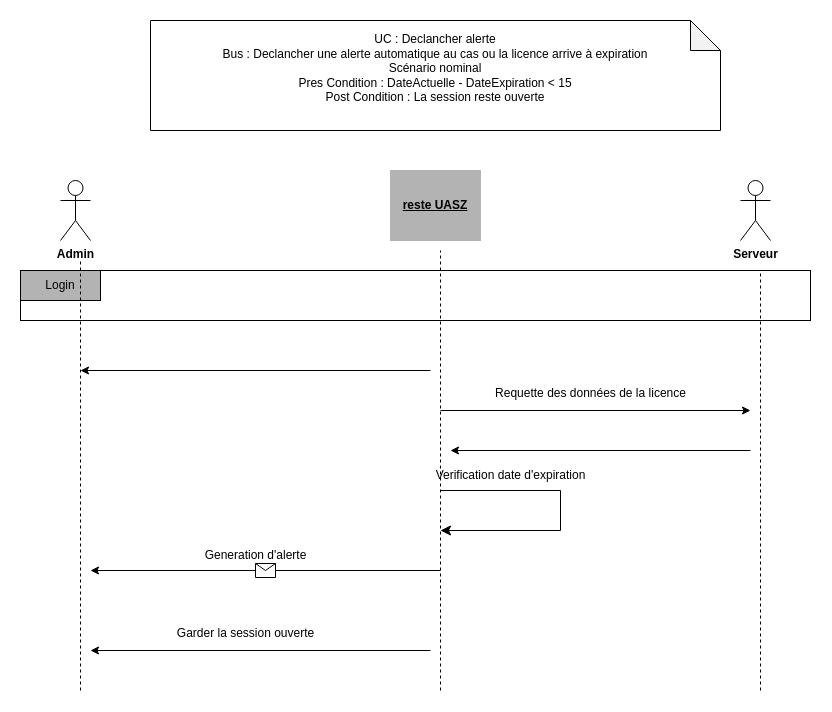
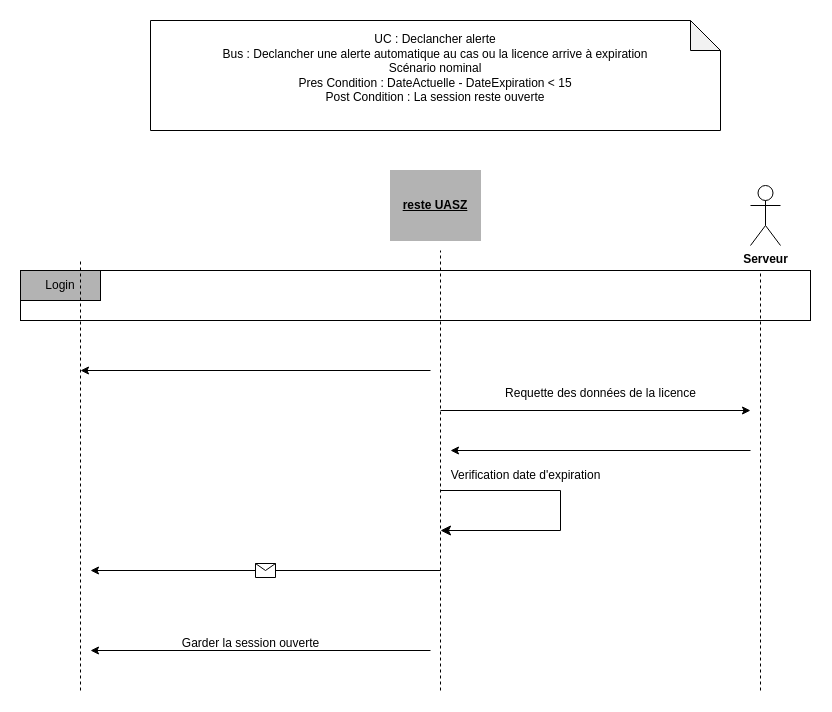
  <mxCell id="0" />
  <mxCell id="1" parent="0" />
  <mxCell id="2" value="" style="group" vertex="1" connectable="0" parent="1"><mxGeometry x="20" y="20" width="790" height="670" as="geometry" /></mxCell>
  <mxCell id="3" value="" style="rounded=0;whiteSpace=wrap;html=1;" vertex="1" parent="2"><mxGeometry y="250" width="790" height="50" as="geometry" /></mxCell>
- <mxCell id="4" value="&lt;b&gt;Admin&lt;/b&gt;" style="shape=umlActor;verticalLabelPosition=bottom;verticalAlign=top;html=1;outlineConnect=0;" vertex="1" parent="2"><mxGeometry x="40" y="160" width="30" height="60" as="geometry" /></mxCell>
  <mxCell id="5" value="&lt;u&gt;&lt;b&gt;reste UASZ&lt;/b&gt;&lt;/u&gt;" style="rounded=0;whiteSpace=wrap;html=1;strokeColor=#B3B3B3;fillColor=#B3B3B3;" vertex="1" parent="2"><mxGeometry x="370" y="150" width="90" height="70" as="geometry" /></mxCell>
- <mxCell id="6" value="&lt;b&gt;Serveur&lt;/b&gt;" style="shape=umlActor;verticalLabelPosition=bottom;verticalAlign=top;html=1;outlineConnect=0;" vertex="1" parent="2"><mxGeometry x="720" y="160" width="30" height="60" as="geometry" /></mxCell>
+ <mxCell id="6" value="&lt;b&gt;Serveur&lt;/b&gt;" style="shape=umlActor;verticalLabelPosition=bottom;verticalAlign=top;html=1;outlineConnect=0;" vertex="1" parent="2"><mxGeometry x="730" y="165" width="30" height="60" as="geometry" /></mxCell>
  <mxCell id="7" value="" style="endArrow=none;html=1;rounded=0;dashed=1;" edge="1" parent="2"><mxGeometry width="50" height="50" relative="1" as="geometry"><mxPoint x="420" y="670" as="sourcePoint" /><mxPoint x="420" y="230" as="targetPoint" /></mxGeometry></mxCell>
  <mxCell id="8" value="" style="endArrow=none;html=1;rounded=0;dashed=1;" edge="1" parent="2"><mxGeometry width="50" height="50" relative="1" as="geometry"><mxPoint x="740" y="670" as="sourcePoint" /><mxPoint x="740" y="250" as="targetPoint" /></mxGeometry></mxCell>
  <mxCell id="9" value="Login" style="rounded=0;whiteSpace=wrap;html=1;fillColor=#b3b3b3;" vertex="1" parent="2"><mxGeometry y="250" width="80" height="30" as="geometry" /></mxCell>
  <mxCell id="10" value="" style="endArrow=none;html=1;rounded=0;dashed=1;" edge="1" parent="2"><mxGeometry width="50" height="50" relative="1" as="geometry"><mxPoint x="60" y="670" as="sourcePoint" /><mxPoint x="60" y="240" as="targetPoint" /></mxGeometry></mxCell>
  <mxCell id="11" value="" style="endArrow=classic;html=1;rounded=0;" edge="1" parent="2"><mxGeometry width="50" height="50" relative="1" as="geometry"><mxPoint x="410" y="350" as="sourcePoint" /><mxPoint x="60" y="350" as="targetPoint" /></mxGeometry></mxCell>
  <mxCell id="12" value="" style="endArrow=classic;html=1;rounded=0;" edge="1" parent="2"><mxGeometry width="50" height="50" relative="1" as="geometry"><mxPoint x="420" y="390" as="sourcePoint" /><mxPoint x="730" y="390" as="targetPoint" /></mxGeometry></mxCell>
  <mxCell id="13" value="" style="endArrow=classic;html=1;rounded=0;" edge="1" parent="2"><mxGeometry width="50" height="50" relative="1" as="geometry"><mxPoint x="730" y="430" as="sourcePoint" /><mxPoint x="430" y="430" as="targetPoint" /></mxGeometry></mxCell>
  <mxCell id="14" value="" style="edgeStyle=segmentEdgeStyle;endArrow=classic;html=1;curved=0;rounded=0;endSize=8;startSize=8;" edge="1" parent="2"><mxGeometry width="50" height="50" relative="1" as="geometry"><mxPoint x="420" y="470" as="sourcePoint" /><mxPoint x="420" y="510" as="targetPoint" /><Array as="points"><mxPoint x="540" y="470" /></Array></mxGeometry></mxCell>
  <mxCell id="15" value="" style="endArrow=classic;html=1;rounded=0;" edge="1" parent="2"><mxGeometry width="50" height="50" relative="1" as="geometry"><mxPoint x="410" y="630" as="sourcePoint" /><mxPoint x="70" y="630" as="targetPoint" /></mxGeometry></mxCell>
- <mxCell id="16" value="Requette des données de la licence" style="text;html=1;align=center;verticalAlign=middle;resizable=0;points=[];autosize=1;strokeColor=none;fillColor=none;" vertex="1" parent="2"><mxGeometry x="465" y="358" width="210" height="30" as="geometry" /></mxCell>
- <mxCell id="17" value="Verification date d'expiration" style="text;html=1;align=center;verticalAlign=middle;resizable=0;points=[];autosize=1;strokeColor=none;fillColor=none;" vertex="1" parent="2"><mxGeometry x="405" y="440" width="170" height="30" as="geometry" /></mxCell>
- <mxCell id="18" value="Generation d'alerte" style="text;html=1;align=center;verticalAlign=middle;resizable=0;points=[];autosize=1;strokeColor=none;fillColor=none;" vertex="1" parent="2"><mxGeometry x="170" y="520" width="130" height="30" as="geometry" /></mxCell>
- <mxCell id="19" value="Garder la session ouverte" style="text;html=1;align=center;verticalAlign=middle;resizable=0;points=[];autosize=1;strokeColor=none;fillColor=none;" vertex="1" parent="2"><mxGeometry x="145" y="598" width="160" height="30" as="geometry" /></mxCell>
+ <mxCell id="16" value="Requette des données de la licence" style="text;html=1;align=center;verticalAlign=middle;resizable=0;points=[];autosize=1;strokeColor=none;fillColor=none;" vertex="1" parent="2"><mxGeometry x="475" y="358" width="210" height="30" as="geometry" /></mxCell>
+ <mxCell id="17" value="Verification date d'expiration" style="text;html=1;align=center;verticalAlign=middle;resizable=0;points=[];autosize=1;strokeColor=none;fillColor=none;" vertex="1" parent="2"><mxGeometry x="420" y="440" width="170" height="30" as="geometry" /></mxCell>
+ <mxCell id="19" value="Garder la session ouverte" style="text;html=1;align=center;verticalAlign=middle;resizable=0;points=[];autosize=1;strokeColor=none;fillColor=none;" vertex="1" parent="2"><mxGeometry x="150" y="608" width="160" height="30" as="geometry" /></mxCell>
  <mxCell id="20" value="" style="endArrow=classic;html=1;rounded=0;" edge="1" parent="2"><mxGeometry relative="1" as="geometry"><mxPoint x="420" y="550" as="sourcePoint" /><mxPoint x="70" y="550" as="targetPoint" /></mxGeometry></mxCell>
  <mxCell id="21" value="" style="shape=message;html=1;outlineConnect=0;" vertex="1" parent="20"><mxGeometry width="20" height="14" relative="1" as="geometry"><mxPoint x="-10" y="-7" as="offset" /></mxGeometry></mxCell>
  <mxCell id="22" value="UC : Declancher alerte&lt;br&gt;Bus : Declancher une alerte automatique au cas ou la licence arrive à expiration&lt;br&gt;Scénario nominal &lt;br&gt;&lt;div&gt;Pres Condition : DateActuelle - DateExpiration &amp;lt; 15&lt;/div&gt;&lt;div&gt;Post Condition : La session reste ouverte&lt;br&gt;&lt;/div&gt;&lt;div&gt;&lt;br&gt;&lt;/div&gt;" style="shape=note;whiteSpace=wrap;html=1;backgroundOutline=1;darkOpacity=0.05;" vertex="1" parent="2"><mxGeometry x="130" width="570" height="110" as="geometry" /></mxCell>
